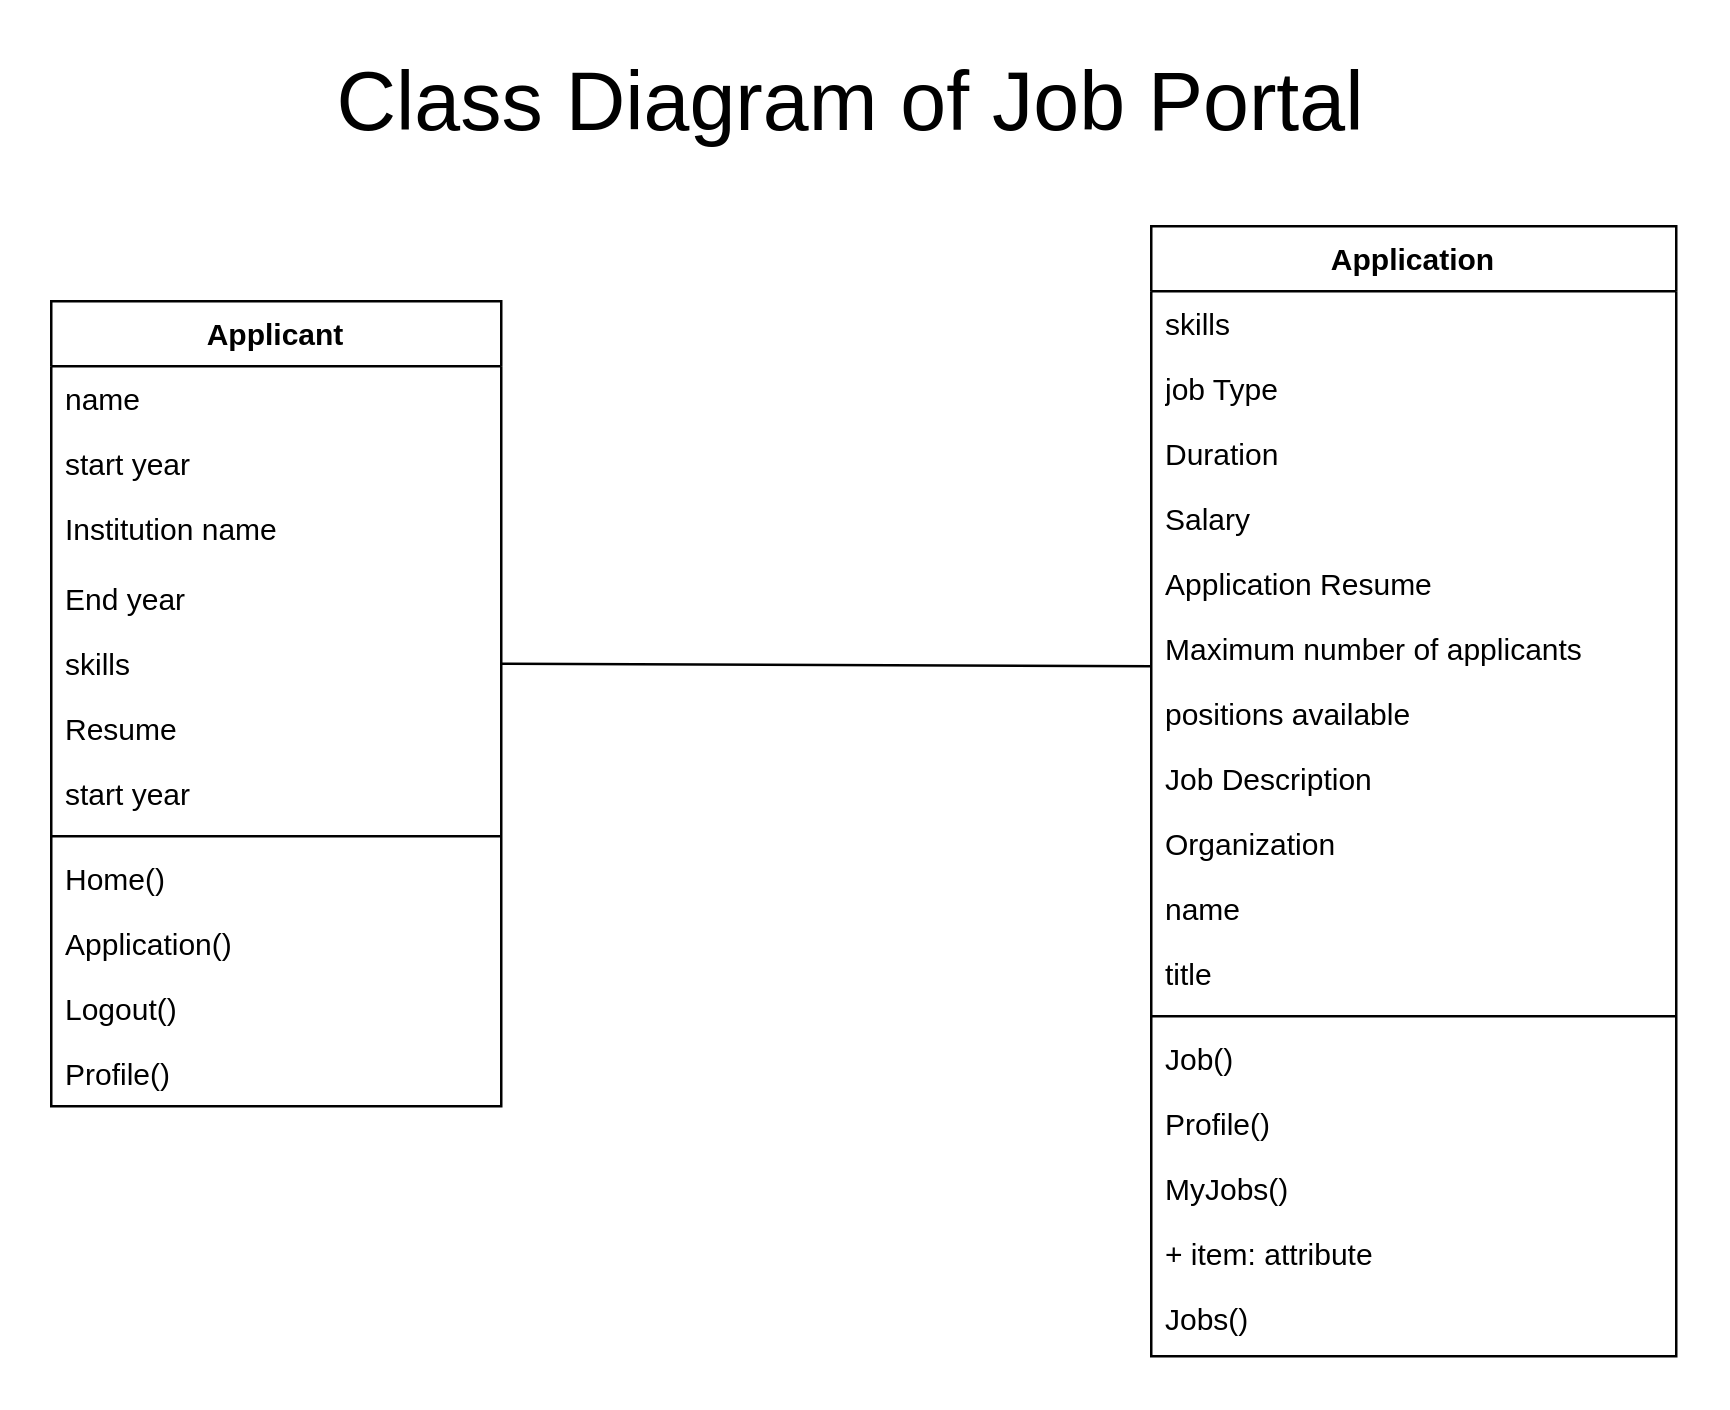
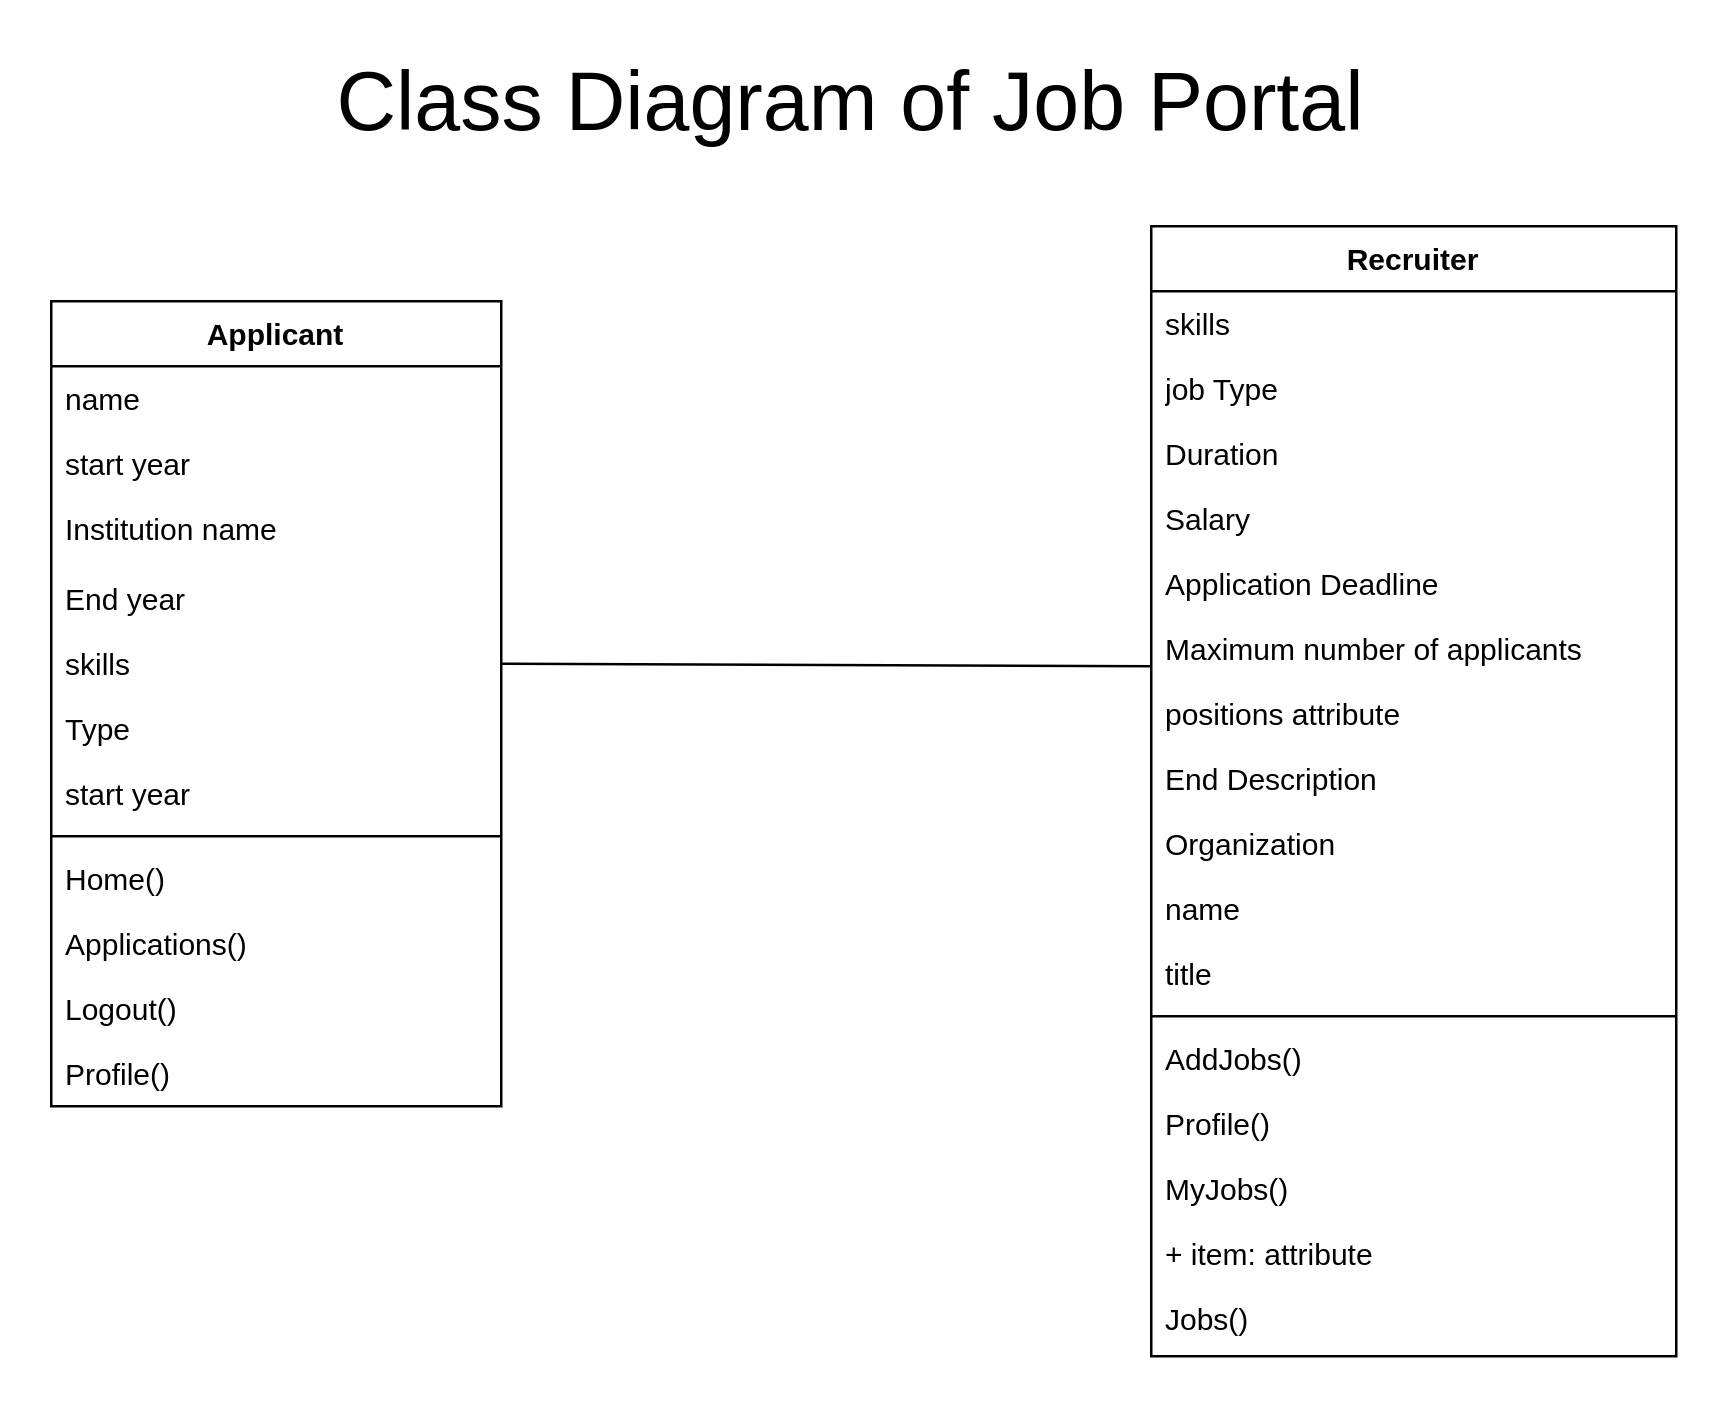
  <mxCell id="0" />
  <mxCell id="1" parent="0" />
  <mxCell id="2" value="&lt;div&gt;Applicant&lt;/div&gt;&lt;div&gt;&lt;br&gt;&lt;/div&gt;" style="swimlane;fontStyle=1;align=center;verticalAlign=top;childLayout=stackLayout;horizontal=1;startSize=26;horizontalStack=0;resizeParent=1;resizeParentMax=0;resizeLast=0;collapsible=1;marginBottom=0;whiteSpace=wrap;html=1;" parent="1" vertex="1"><mxGeometry x="20" y="120" width="180" height="322" as="geometry" /></mxCell>
  <mxCell id="3" value="name" style="text;strokeColor=none;fillColor=none;align=left;verticalAlign=top;spacingLeft=4;spacingRight=4;overflow=hidden;rotatable=0;points=[[0,0.5],[1,0.5]];portConstraint=eastwest;whiteSpace=wrap;html=1;" parent="2" vertex="1"><mxGeometry y="26" width="180" height="26" as="geometry" /></mxCell>
  <mxCell id="4" value="start year" style="text;strokeColor=none;fillColor=none;align=left;verticalAlign=top;spacingLeft=4;spacingRight=4;overflow=hidden;rotatable=0;points=[[0,0.5],[1,0.5]];portConstraint=eastwest;whiteSpace=wrap;html=1;" parent="2" vertex="1"><mxGeometry y="52" width="180" height="26" as="geometry" /></mxCell>
  <mxCell id="5" value="&lt;div&gt;Institution name&lt;/div&gt;&lt;div&gt;&lt;br&gt;&lt;/div&gt;" style="text;strokeColor=none;fillColor=none;align=left;verticalAlign=top;spacingLeft=4;spacingRight=4;overflow=hidden;rotatable=0;points=[[0,0.5],[1,0.5]];portConstraint=eastwest;whiteSpace=wrap;html=1;" parent="2" vertex="1"><mxGeometry y="78" width="180" height="28" as="geometry" /></mxCell>
  <mxCell id="6" value="End year" style="text;strokeColor=none;fillColor=none;align=left;verticalAlign=top;spacingLeft=4;spacingRight=4;overflow=hidden;rotatable=0;points=[[0,0.5],[1,0.5]];portConstraint=eastwest;whiteSpace=wrap;html=1;" parent="2" vertex="1"><mxGeometry y="106" width="180" height="26" as="geometry" /></mxCell>
  <mxCell id="7" value="&lt;div&gt;skills&lt;/div&gt;&lt;div&gt;&lt;br&gt;&lt;/div&gt;" style="text;strokeColor=none;fillColor=none;align=left;verticalAlign=top;spacingLeft=4;spacingRight=4;overflow=hidden;rotatable=0;points=[[0,0.5],[1,0.5]];portConstraint=eastwest;whiteSpace=wrap;html=1;" parent="2" vertex="1"><mxGeometry y="132" width="180" height="26" as="geometry" /></mxCell>
- <mxCell id="8" value="&lt;div&gt;Resume&lt;/div&gt;&lt;div&gt;&lt;br&gt;&lt;/div&gt;" style="text;strokeColor=none;fillColor=none;align=left;verticalAlign=top;spacingLeft=4;spacingRight=4;overflow=hidden;rotatable=0;points=[[0,0.5],[1,0.5]];portConstraint=eastwest;whiteSpace=wrap;html=1;" parent="2" vertex="1"><mxGeometry y="158" width="180" height="26" as="geometry" /></mxCell>
+ <mxCell id="8" value="&lt;div&gt;Type&lt;/div&gt;&lt;div&gt;&lt;br&gt;&lt;/div&gt;" style="text;strokeColor=none;fillColor=none;align=left;verticalAlign=top;spacingLeft=4;spacingRight=4;overflow=hidden;rotatable=0;points=[[0,0.5],[1,0.5]];portConstraint=eastwest;whiteSpace=wrap;html=1;" parent="2" vertex="1"><mxGeometry y="158" width="180" height="26" as="geometry" /></mxCell>
  <mxCell id="9" value="&lt;div&gt;start year&lt;/div&gt;&lt;div&gt;&lt;br&gt;&lt;/div&gt;" style="text;strokeColor=none;fillColor=none;align=left;verticalAlign=top;spacingLeft=4;spacingRight=4;overflow=hidden;rotatable=0;points=[[0,0.5],[1,0.5]];portConstraint=eastwest;whiteSpace=wrap;html=1;" parent="2" vertex="1"><mxGeometry y="184" width="180" height="26" as="geometry" /></mxCell>
  <mxCell id="10" value="" style="line;strokeWidth=1;fillColor=none;align=left;verticalAlign=middle;spacingTop=-1;spacingLeft=3;spacingRight=3;rotatable=0;labelPosition=right;points=[];portConstraint=eastwest;strokeColor=inherit;" parent="2" vertex="1"><mxGeometry y="210" width="180" height="8" as="geometry" /></mxCell>
  <mxCell id="11" value="&lt;div&gt;Home()&lt;/div&gt;&lt;div&gt;&lt;br&gt;&lt;/div&gt;" style="text;strokeColor=none;fillColor=none;align=left;verticalAlign=top;spacingLeft=4;spacingRight=4;overflow=hidden;rotatable=0;points=[[0,0.5],[1,0.5]];portConstraint=eastwest;whiteSpace=wrap;html=1;" parent="2" vertex="1"><mxGeometry y="218" width="180" height="26" as="geometry" /></mxCell>
- <mxCell id="12" value="&lt;div&gt;Application()&lt;/div&gt;&lt;div&gt;&lt;br&gt;&lt;/div&gt;" style="text;strokeColor=none;fillColor=none;align=left;verticalAlign=top;spacingLeft=4;spacingRight=4;overflow=hidden;rotatable=0;points=[[0,0.5],[1,0.5]];portConstraint=eastwest;whiteSpace=wrap;html=1;" parent="2" vertex="1"><mxGeometry y="244" width="180" height="26" as="geometry" /></mxCell>
+ <mxCell id="12" value="&lt;div&gt;Applications()&lt;/div&gt;&lt;div&gt;&lt;br&gt;&lt;/div&gt;" style="text;strokeColor=none;fillColor=none;align=left;verticalAlign=top;spacingLeft=4;spacingRight=4;overflow=hidden;rotatable=0;points=[[0,0.5],[1,0.5]];portConstraint=eastwest;whiteSpace=wrap;html=1;" parent="2" vertex="1"><mxGeometry y="244" width="180" height="26" as="geometry" /></mxCell>
  <mxCell id="13" value="Logout()" style="text;strokeColor=none;fillColor=none;align=left;verticalAlign=top;spacingLeft=4;spacingRight=4;overflow=hidden;rotatable=0;points=[[0,0.5],[1,0.5]];portConstraint=eastwest;whiteSpace=wrap;html=1;" parent="2" vertex="1"><mxGeometry y="270" width="180" height="26" as="geometry" /></mxCell>
  <mxCell id="14" value="&lt;div&gt;Profile()&lt;/div&gt;&lt;div&gt;&lt;br&gt;&lt;/div&gt;" style="text;strokeColor=none;fillColor=none;align=left;verticalAlign=top;spacingLeft=4;spacingRight=4;overflow=hidden;rotatable=0;points=[[0,0.5],[1,0.5]];portConstraint=eastwest;whiteSpace=wrap;html=1;" parent="2" vertex="1"><mxGeometry y="296" width="180" height="26" as="geometry" /></mxCell>
- <mxCell id="15" value="Application" style="swimlane;fontStyle=1;align=center;verticalAlign=top;childLayout=stackLayout;horizontal=1;startSize=26;horizontalStack=0;resizeParent=1;resizeParentMax=0;resizeLast=0;collapsible=1;marginBottom=0;whiteSpace=wrap;html=1;" parent="1" vertex="1"><mxGeometry x="460" y="90" width="210" height="452" as="geometry" /></mxCell>
+ <mxCell id="15" value="Recruiter" style="swimlane;fontStyle=1;align=center;verticalAlign=top;childLayout=stackLayout;horizontal=1;startSize=26;horizontalStack=0;resizeParent=1;resizeParentMax=0;resizeLast=0;collapsible=1;marginBottom=0;whiteSpace=wrap;html=1;" parent="1" vertex="1"><mxGeometry x="460" y="90" width="210" height="452" as="geometry" /></mxCell>
  <mxCell id="16" value="skills" style="text;strokeColor=none;fillColor=none;align=left;verticalAlign=top;spacingLeft=4;spacingRight=4;overflow=hidden;rotatable=0;points=[[0,0.5],[1,0.5]];portConstraint=eastwest;whiteSpace=wrap;html=1;" parent="15" vertex="1"><mxGeometry y="26" width="210" height="26" as="geometry" /></mxCell>
  <mxCell id="17" value="job Type" style="text;strokeColor=none;fillColor=none;align=left;verticalAlign=top;spacingLeft=4;spacingRight=4;overflow=hidden;rotatable=0;points=[[0,0.5],[1,0.5]];portConstraint=eastwest;whiteSpace=wrap;html=1;" parent="15" vertex="1"><mxGeometry y="52" width="210" height="26" as="geometry" /></mxCell>
  <mxCell id="18" value="Duration" style="text;strokeColor=none;fillColor=none;align=left;verticalAlign=top;spacingLeft=4;spacingRight=4;overflow=hidden;rotatable=0;points=[[0,0.5],[1,0.5]];portConstraint=eastwest;whiteSpace=wrap;html=1;" parent="15" vertex="1"><mxGeometry y="78" width="210" height="26" as="geometry" /></mxCell>
  <mxCell id="19" value="Salary" style="text;strokeColor=none;fillColor=none;align=left;verticalAlign=top;spacingLeft=4;spacingRight=4;overflow=hidden;rotatable=0;points=[[0,0.5],[1,0.5]];portConstraint=eastwest;whiteSpace=wrap;html=1;" parent="15" vertex="1"><mxGeometry y="104" width="210" height="26" as="geometry" /></mxCell>
- <mxCell id="20" value="&lt;div&gt;Application Resume&lt;/div&gt;&lt;div&gt;&lt;br&gt;&lt;/div&gt;" style="text;strokeColor=none;fillColor=none;align=left;verticalAlign=top;spacingLeft=4;spacingRight=4;overflow=hidden;rotatable=0;points=[[0,0.5],[1,0.5]];portConstraint=eastwest;whiteSpace=wrap;html=1;" parent="15" vertex="1"><mxGeometry y="130" width="210" height="26" as="geometry" /></mxCell>
+ <mxCell id="20" value="&lt;div&gt;Application Deadline&lt;/div&gt;&lt;div&gt;&lt;br&gt;&lt;/div&gt;" style="text;strokeColor=none;fillColor=none;align=left;verticalAlign=top;spacingLeft=4;spacingRight=4;overflow=hidden;rotatable=0;points=[[0,0.5],[1,0.5]];portConstraint=eastwest;whiteSpace=wrap;html=1;" parent="15" vertex="1"><mxGeometry y="130" width="210" height="26" as="geometry" /></mxCell>
  <mxCell id="21" value="Maximum number of applicants" style="text;strokeColor=none;fillColor=none;align=left;verticalAlign=top;spacingLeft=4;spacingRight=4;overflow=hidden;rotatable=0;points=[[0,0.5],[1,0.5]];portConstraint=eastwest;whiteSpace=wrap;html=1;" parent="15" vertex="1"><mxGeometry y="156" width="210" height="26" as="geometry" /></mxCell>
- <mxCell id="22" value="positions available" style="text;strokeColor=none;fillColor=none;align=left;verticalAlign=top;spacingLeft=4;spacingRight=4;overflow=hidden;rotatable=0;points=[[0,0.5],[1,0.5]];portConstraint=eastwest;whiteSpace=wrap;html=1;" parent="15" vertex="1"><mxGeometry y="182" width="210" height="26" as="geometry" /></mxCell>
- <mxCell id="23" value="Job Description" style="text;strokeColor=none;fillColor=none;align=left;verticalAlign=top;spacingLeft=4;spacingRight=4;overflow=hidden;rotatable=0;points=[[0,0.5],[1,0.5]];portConstraint=eastwest;whiteSpace=wrap;html=1;" parent="15" vertex="1"><mxGeometry y="208" width="210" height="26" as="geometry" /></mxCell>
+ <mxCell id="22" value="positions attribute" style="text;strokeColor=none;fillColor=none;align=left;verticalAlign=top;spacingLeft=4;spacingRight=4;overflow=hidden;rotatable=0;points=[[0,0.5],[1,0.5]];portConstraint=eastwest;whiteSpace=wrap;html=1;" parent="15" vertex="1"><mxGeometry y="182" width="210" height="26" as="geometry" /></mxCell>
+ <mxCell id="23" value="End Description" style="text;strokeColor=none;fillColor=none;align=left;verticalAlign=top;spacingLeft=4;spacingRight=4;overflow=hidden;rotatable=0;points=[[0,0.5],[1,0.5]];portConstraint=eastwest;whiteSpace=wrap;html=1;" parent="15" vertex="1"><mxGeometry y="208" width="210" height="26" as="geometry" /></mxCell>
  <mxCell id="24" value="Organization" style="text;strokeColor=none;fillColor=none;align=left;verticalAlign=top;spacingLeft=4;spacingRight=4;overflow=hidden;rotatable=0;points=[[0,0.5],[1,0.5]];portConstraint=eastwest;whiteSpace=wrap;html=1;" parent="15" vertex="1"><mxGeometry y="234" width="210" height="26" as="geometry" /></mxCell>
  <mxCell id="25" value="name" style="text;strokeColor=none;fillColor=none;align=left;verticalAlign=top;spacingLeft=4;spacingRight=4;overflow=hidden;rotatable=0;points=[[0,0.5],[1,0.5]];portConstraint=eastwest;whiteSpace=wrap;html=1;" parent="15" vertex="1"><mxGeometry y="260" width="210" height="26" as="geometry" /></mxCell>
  <mxCell id="26" value="title" style="text;strokeColor=none;fillColor=none;align=left;verticalAlign=top;spacingLeft=4;spacingRight=4;overflow=hidden;rotatable=0;points=[[0,0.5],[1,0.5]];portConstraint=eastwest;whiteSpace=wrap;html=1;" parent="15" vertex="1"><mxGeometry y="286" width="210" height="26" as="geometry" /></mxCell>
  <mxCell id="27" value="" style="line;strokeWidth=1;fillColor=none;align=left;verticalAlign=middle;spacingTop=-1;spacingLeft=3;spacingRight=3;rotatable=0;labelPosition=right;points=[];portConstraint=eastwest;strokeColor=inherit;" parent="15" vertex="1"><mxGeometry y="312" width="210" height="8" as="geometry" /></mxCell>
- <mxCell id="28" value="Job()" style="text;strokeColor=none;fillColor=none;align=left;verticalAlign=top;spacingLeft=4;spacingRight=4;overflow=hidden;rotatable=0;points=[[0,0.5],[1,0.5]];portConstraint=eastwest;whiteSpace=wrap;html=1;" parent="15" vertex="1"><mxGeometry y="320" width="210" height="26" as="geometry" /></mxCell>
+ <mxCell id="28" value="AddJobs()" style="text;strokeColor=none;fillColor=none;align=left;verticalAlign=top;spacingLeft=4;spacingRight=4;overflow=hidden;rotatable=0;points=[[0,0.5],[1,0.5]];portConstraint=eastwest;whiteSpace=wrap;html=1;" parent="15" vertex="1"><mxGeometry y="320" width="210" height="26" as="geometry" /></mxCell>
  <mxCell id="29" value="Profile()" style="text;strokeColor=none;fillColor=none;align=left;verticalAlign=top;spacingLeft=4;spacingRight=4;overflow=hidden;rotatable=0;points=[[0,0.5],[1,0.5]];portConstraint=eastwest;whiteSpace=wrap;html=1;" parent="15" vertex="1"><mxGeometry y="346" width="210" height="26" as="geometry" /></mxCell>
  <mxCell id="30" value="MyJobs()" style="text;strokeColor=none;fillColor=none;align=left;verticalAlign=top;spacingLeft=4;spacingRight=4;overflow=hidden;rotatable=0;points=[[0,0.5],[1,0.5]];portConstraint=eastwest;whiteSpace=wrap;html=1;" parent="15" vertex="1"><mxGeometry y="372" width="210" height="26" as="geometry" /></mxCell>
  <mxCell id="31" value="+ item: attribute" style="text;strokeColor=none;fillColor=none;align=left;verticalAlign=top;spacingLeft=4;spacingRight=4;overflow=hidden;rotatable=0;points=[[0,0.5],[1,0.5]];portConstraint=eastwest;whiteSpace=wrap;html=1;" parent="15" vertex="1"><mxGeometry y="398" width="210" height="26" as="geometry" /></mxCell>
  <mxCell id="32" value="Jobs()" style="text;strokeColor=none;fillColor=none;align=left;verticalAlign=top;spacingLeft=4;spacingRight=4;overflow=hidden;rotatable=0;points=[[0,0.5],[1,0.5]];portConstraint=eastwest;whiteSpace=wrap;html=1;" parent="15" vertex="1"><mxGeometry y="424" width="210" height="28" as="geometry" /></mxCell>
  <mxCell id="33" value="" style="endArrow=none;html=1;rounded=0;exitX=1;exitY=0.5;exitDx=0;exitDy=0;entryX=0;entryY=0.769;entryDx=0;entryDy=0;entryPerimeter=0;" parent="1" source="7" target="21" edge="1"><mxGeometry width="50" height="50" relative="1" as="geometry"><mxPoint x="370" y="250" as="sourcePoint" /><mxPoint x="420" y="200" as="targetPoint" /></mxGeometry></mxCell>
  <mxCell id="34" value="Class Diagram of Job Portal" style="text;html=1;strokeColor=none;fillColor=none;align=center;verticalAlign=middle;whiteSpace=wrap;rounded=0;strokeWidth=15;fontSize=33;" parent="1" vertex="1"><mxGeometry x="110" y="20" width="460" height="40" as="geometry" /></mxCell>
